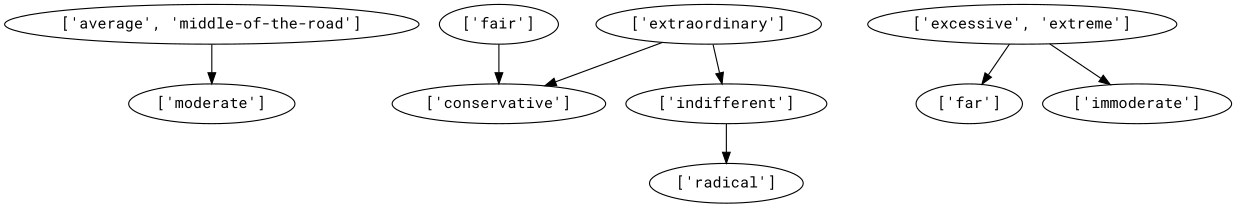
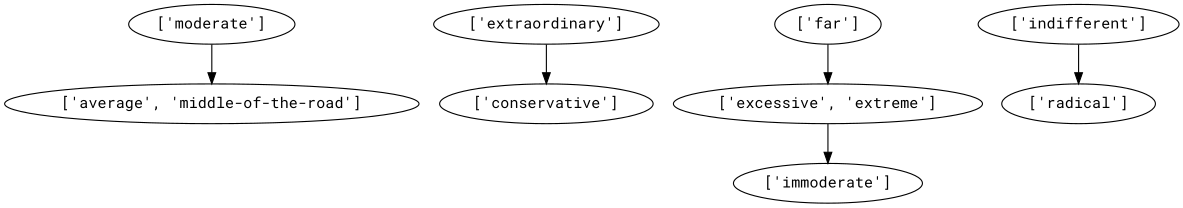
  strict digraph {
    fontname="Roboto Mono"
    node [fontname="Roboto Mono"]
    edge [fontname="Roboto Mono"]
    "['moderate']"
    "['average', 'middle-of-the-road']"
-   "['fair']"
    "['conservative']"
    "['far']"
    "['excessive', 'extreme']"
    "['immoderate']"
    "['extraordinary']"
    "['indifferent']"
    "['radical']"
-   "['average', 'middle-of-the-road']" -> "['moderate']"
-   "['fair']" -> "['conservative']"
-   "['excessive', 'extreme']" -> "['far']"
+   "['moderate']" -> "['average', 'middle-of-the-road']"
+   "['far']" -> "['excessive', 'extreme']"
    "['excessive', 'extreme']" -> "['immoderate']"
    "['extraordinary']" -> "['conservative']"
-   "['extraordinary']" -> "['indifferent']"
    "['indifferent']" -> "['radical']"
  }
